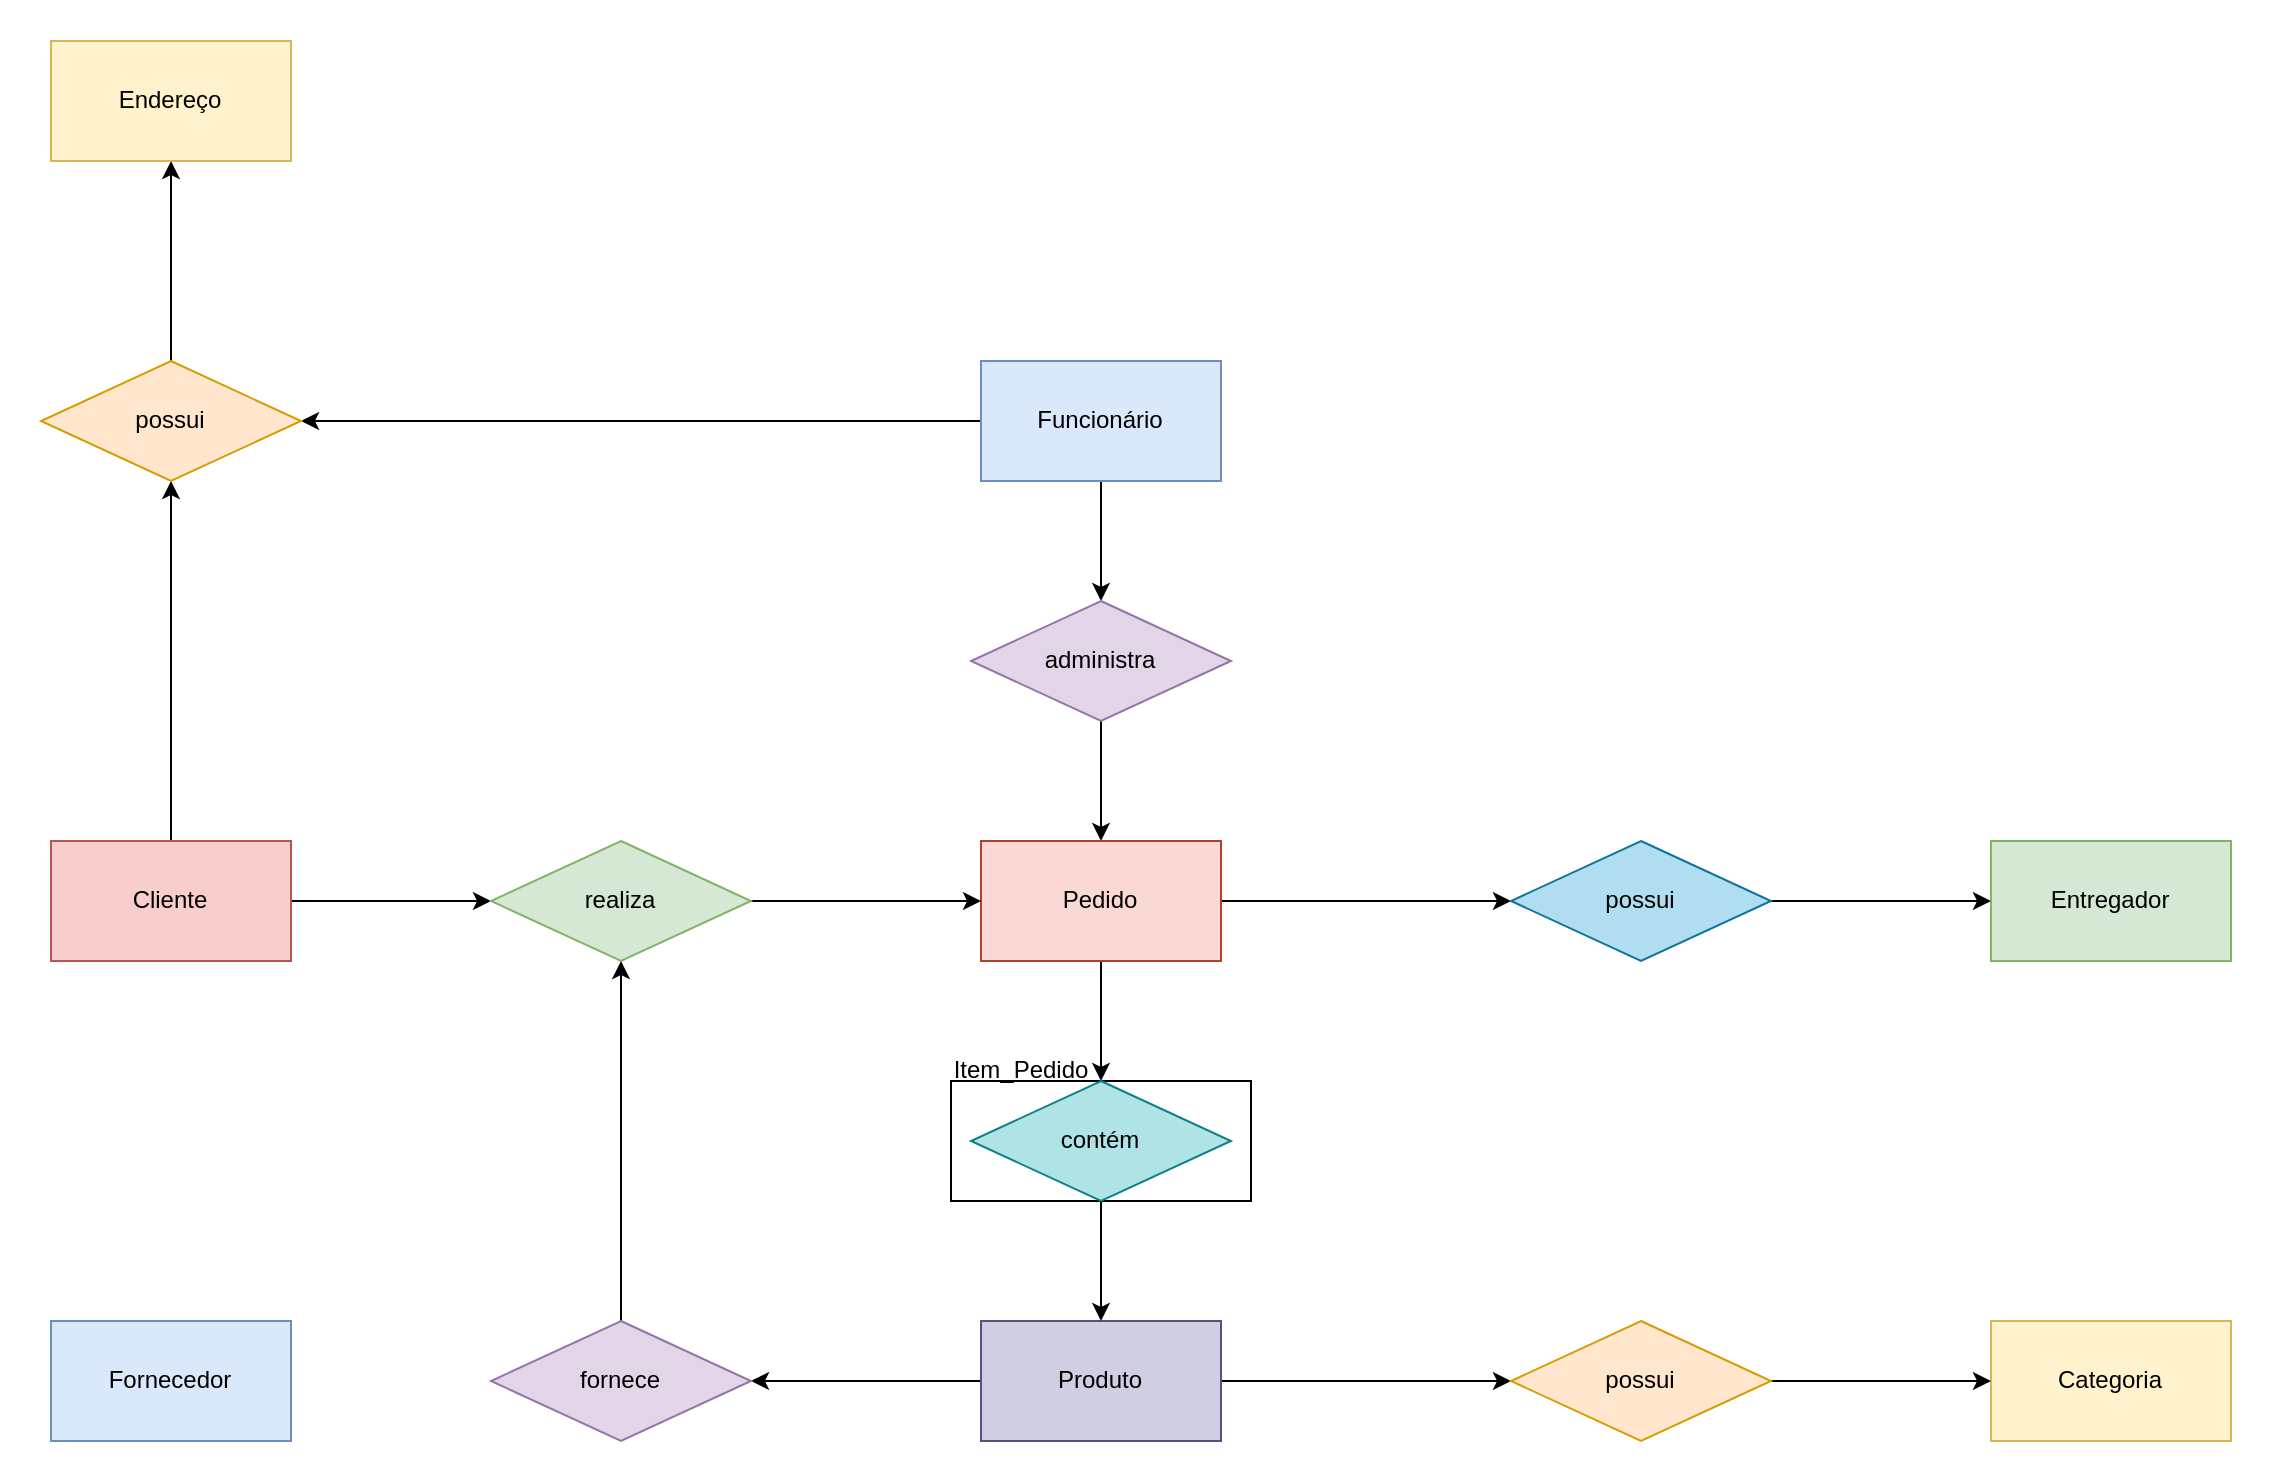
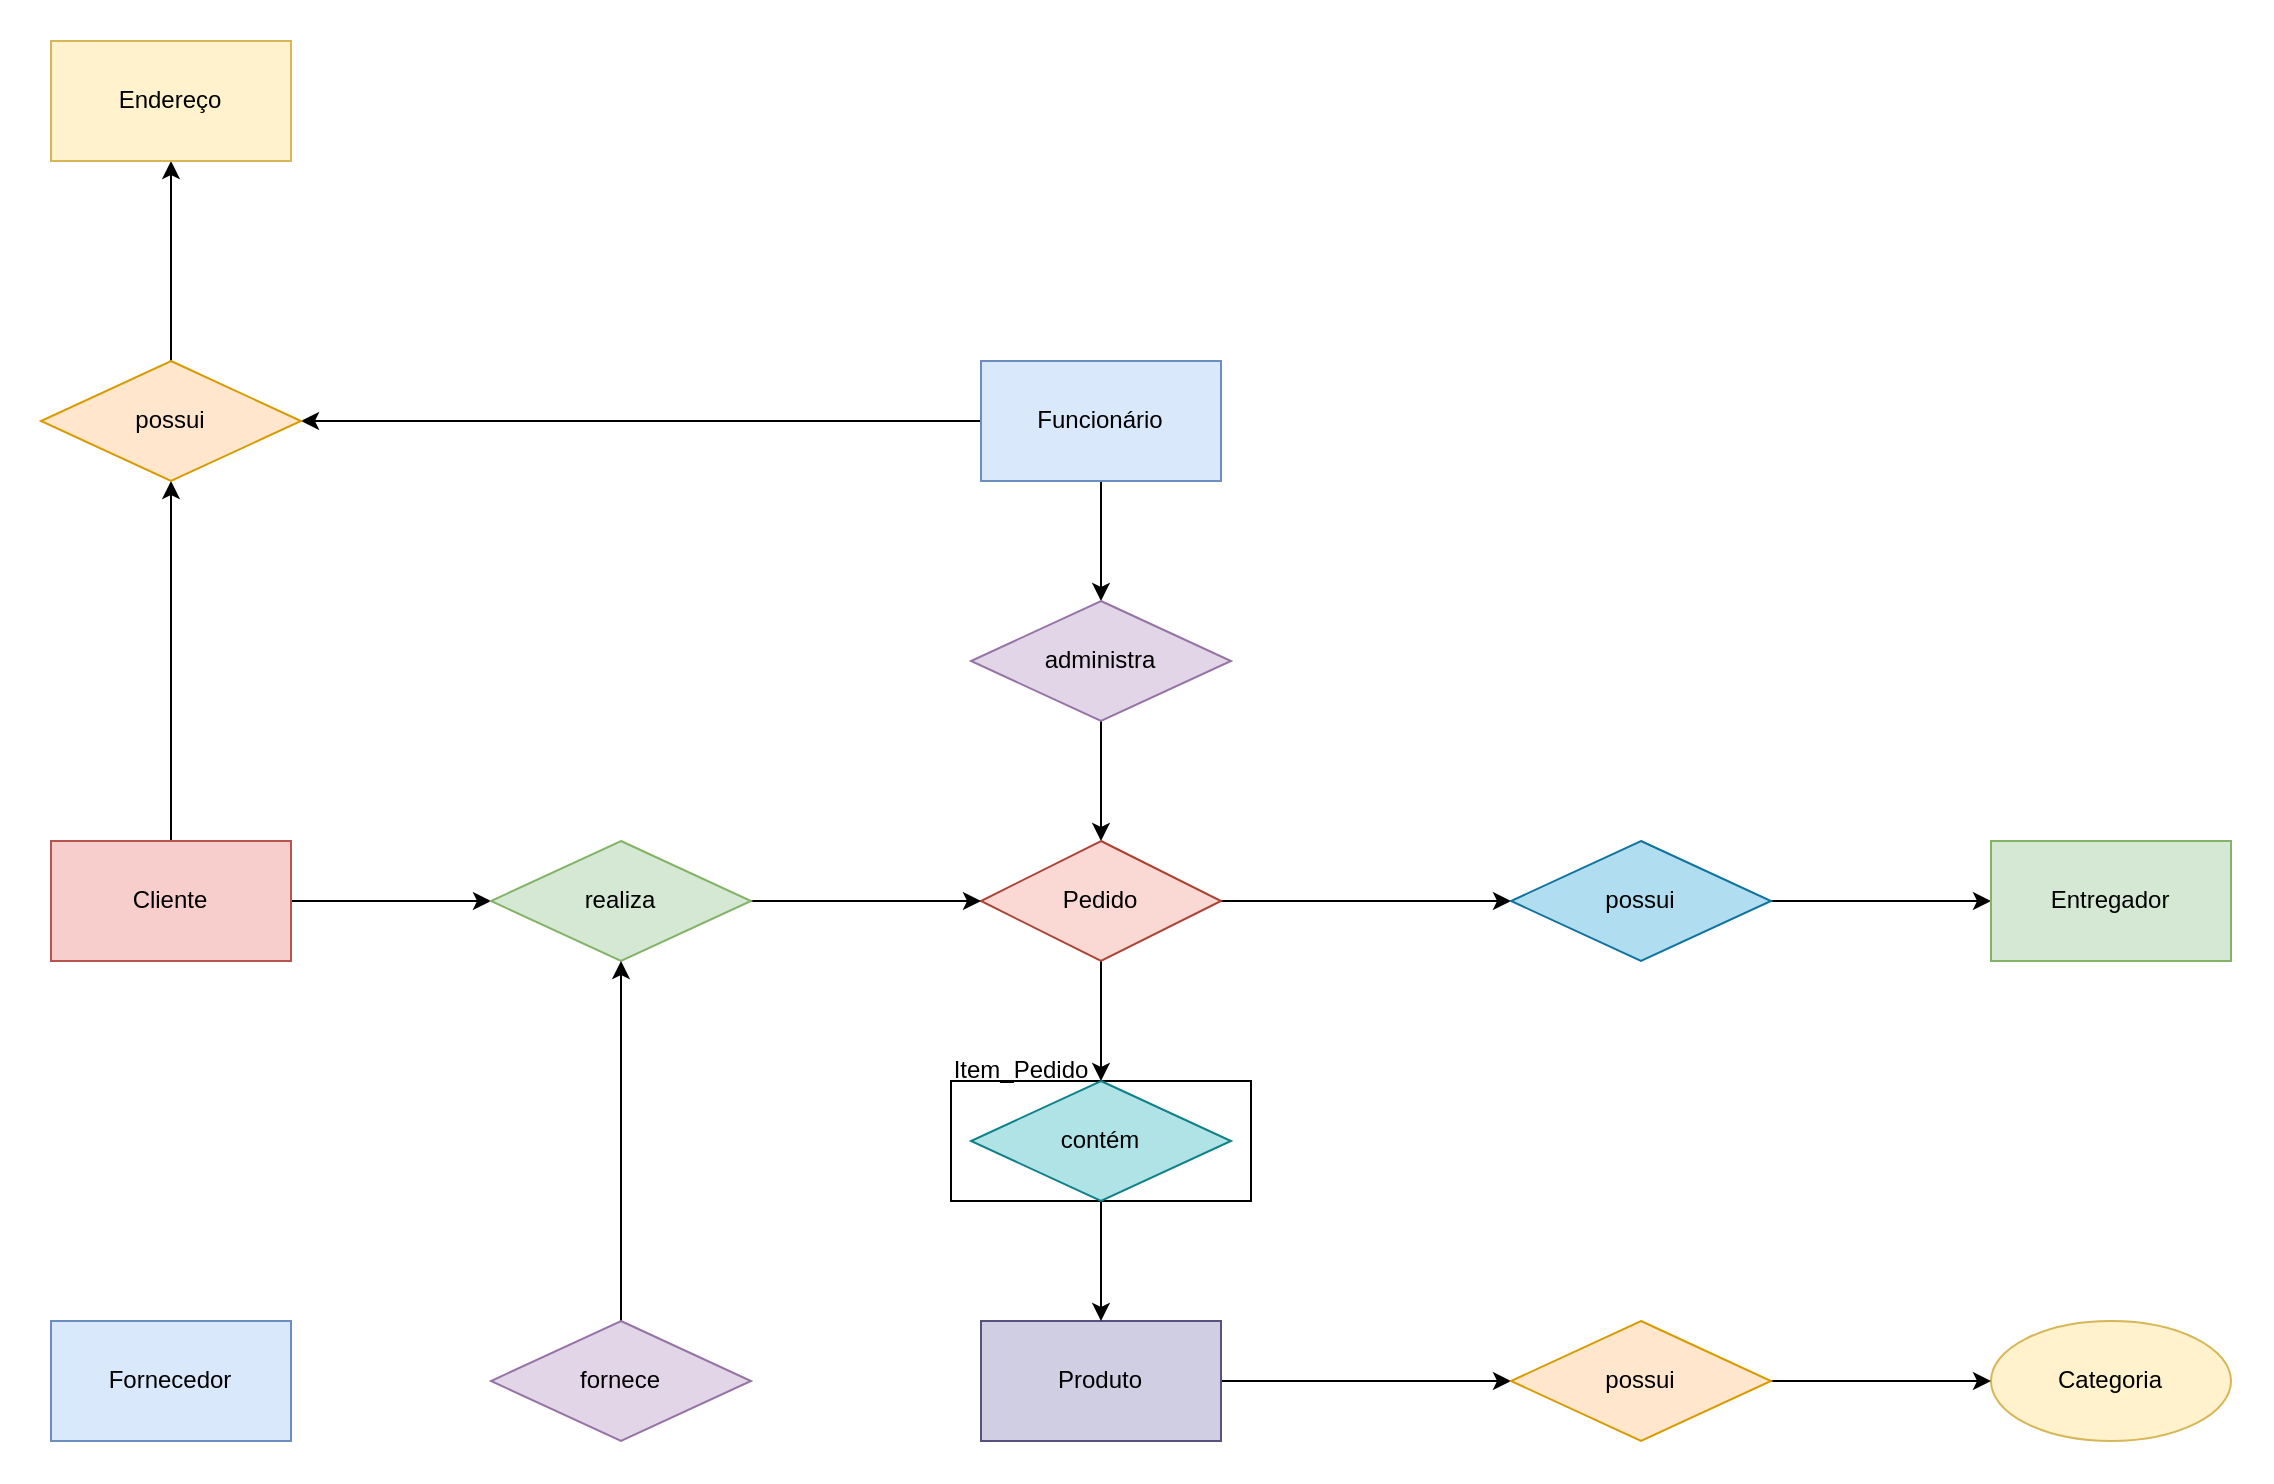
  <mxCell id="0" />
  <mxCell id="1" parent="0" />
  <mxCell id="2" value="" style="rounded=0;whiteSpace=wrap;html=1;" vertex="1" parent="1"><mxGeometry x="475" y="540" width="150" height="60" as="geometry" /></mxCell>
  <mxCell id="3" style="edgeStyle=orthogonalEdgeStyle;rounded=0;orthogonalLoop=1;jettySize=auto;html=1;" edge="1" parent="1" source="5" target="7"><mxGeometry relative="1" as="geometry" /></mxCell>
  <mxCell id="4" style="edgeStyle=orthogonalEdgeStyle;rounded=0;orthogonalLoop=1;jettySize=auto;html=1;entryX=1;entryY=0.5;entryDx=0;entryDy=0;" edge="1" parent="1" source="5" target="32"><mxGeometry relative="1" as="geometry" /></mxCell>
  <mxCell id="5" value="Funcionário" style="rounded=0;whiteSpace=wrap;html=1;fillColor=#dae8fc;strokeColor=#6c8ebf;" vertex="1" parent="1"><mxGeometry x="490" y="180" width="120" height="60" as="geometry" /></mxCell>
  <mxCell id="6" style="edgeStyle=orthogonalEdgeStyle;rounded=0;orthogonalLoop=1;jettySize=auto;html=1;entryX=0.5;entryY=0;entryDx=0;entryDy=0;" edge="1" parent="1" source="7" target="10"><mxGeometry relative="1" as="geometry" /></mxCell>
  <mxCell id="7" value="administra" style="rhombus;whiteSpace=wrap;html=1;fillColor=#e1d5e7;strokeColor=#9673a6;" vertex="1" parent="1"><mxGeometry x="485" y="300" width="130" height="60" as="geometry" /></mxCell>
  <mxCell id="8" style="edgeStyle=orthogonalEdgeStyle;rounded=0;orthogonalLoop=1;jettySize=auto;html=1;entryX=0.5;entryY=0;entryDx=0;entryDy=0;" edge="1" parent="1" source="10" target="18"><mxGeometry relative="1" as="geometry" /></mxCell>
  <mxCell id="9" style="edgeStyle=orthogonalEdgeStyle;rounded=0;orthogonalLoop=1;jettySize=auto;html=1;entryX=0;entryY=0.5;entryDx=0;entryDy=0;" edge="1" parent="1" source="10" target="12"><mxGeometry relative="1" as="geometry" /></mxCell>
- <mxCell id="10" value="Pedido" style="rounded=0;whiteSpace=wrap;html=1;fillColor=#fad9d5;strokeColor=#ae4132;" vertex="1" parent="1"><mxGeometry x="490" y="420" width="120" height="60" as="geometry" /></mxCell>
+ <mxCell id="10" value="Pedido" style="rhombus;whiteSpace=wrap;html=1;fillColor=#fad9d5;strokeColor=#ae4132;" vertex="1" parent="1"><mxGeometry x="490" y="420" width="120" height="60" as="geometry" /></mxCell>
  <mxCell id="11" value="" style="edgeStyle=orthogonalEdgeStyle;rounded=0;orthogonalLoop=1;jettySize=auto;html=1;" edge="1" parent="1" source="12" target="13"><mxGeometry relative="1" as="geometry" /></mxCell>
  <mxCell id="12" value="possui" style="rhombus;whiteSpace=wrap;html=1;fillColor=#b1ddf0;strokeColor=#10739e;" vertex="1" parent="1"><mxGeometry x="755" y="420" width="130" height="60" as="geometry" /></mxCell>
  <mxCell id="13" value="Entregador" style="rounded=0;whiteSpace=wrap;html=1;fillColor=#d5e8d4;strokeColor=#82b366;" vertex="1" parent="1"><mxGeometry x="995" y="420" width="120" height="60" as="geometry" /></mxCell>
  <mxCell id="14" style="edgeStyle=orthogonalEdgeStyle;rounded=0;orthogonalLoop=1;jettySize=auto;html=1;entryX=0;entryY=0.5;entryDx=0;entryDy=0;" edge="1" parent="1" source="16" target="29"><mxGeometry relative="1" as="geometry" /></mxCell>
- <mxCell id="15" value="" style="edgeStyle=orthogonalEdgeStyle;rounded=0;orthogonalLoop=1;jettySize=auto;html=1;" edge="1" parent="1" source="16" target="27"><mxGeometry relative="1" as="geometry" /></mxCell>
  <mxCell id="16" value="Produto" style="rounded=0;whiteSpace=wrap;html=1;fillColor=#d0cee2;strokeColor=#56517e;" vertex="1" parent="1"><mxGeometry x="490" y="660" width="120" height="60" as="geometry" /></mxCell>
  <mxCell id="17" style="edgeStyle=orthogonalEdgeStyle;rounded=0;orthogonalLoop=1;jettySize=auto;html=1;entryX=0.5;entryY=0;entryDx=0;entryDy=0;" edge="1" parent="1" source="18" target="16"><mxGeometry relative="1" as="geometry" /></mxCell>
  <mxCell id="18" value="contém" style="rhombus;whiteSpace=wrap;html=1;fillColor=#b0e3e6;strokeColor=#0e8088;" vertex="1" parent="1"><mxGeometry x="485" y="540" width="130" height="60" as="geometry" /></mxCell>
  <mxCell id="19" value="" style="edgeStyle=orthogonalEdgeStyle;rounded=0;orthogonalLoop=1;jettySize=auto;html=1;" edge="1" parent="1" source="21" target="23"><mxGeometry relative="1" as="geometry" /></mxCell>
  <mxCell id="20" style="edgeStyle=orthogonalEdgeStyle;rounded=0;orthogonalLoop=1;jettySize=auto;html=1;entryX=0.5;entryY=1;entryDx=0;entryDy=0;" edge="1" parent="1" source="21" target="32"><mxGeometry relative="1" as="geometry" /></mxCell>
  <mxCell id="21" value="Cliente" style="rounded=0;whiteSpace=wrap;html=1;fillColor=#f8cecc;strokeColor=#b85450;" vertex="1" parent="1"><mxGeometry x="25" y="420" width="120" height="60" as="geometry" /></mxCell>
  <mxCell id="22" value="" style="edgeStyle=orthogonalEdgeStyle;rounded=0;orthogonalLoop=1;jettySize=auto;html=1;" edge="1" parent="1" source="23" target="10"><mxGeometry relative="1" as="geometry" /></mxCell>
  <mxCell id="23" value="realiza" style="rhombus;whiteSpace=wrap;html=1;fillColor=#d5e8d4;strokeColor=#82b366;" vertex="1" parent="1"><mxGeometry x="245" y="420" width="130" height="60" as="geometry" /></mxCell>
- <mxCell id="24" value="Categoria" style="rounded=0;whiteSpace=wrap;html=1;fillColor=#fff2cc;strokeColor=#d6b656;" vertex="1" parent="1"><mxGeometry x="995" y="660" width="120" height="60" as="geometry" /></mxCell>
+ <mxCell id="24" value="Categoria" style="ellipse;whiteSpace=wrap;html=1;fillColor=#fff2cc;strokeColor=#d6b656;" vertex="1" parent="1"><mxGeometry x="995" y="660" width="120" height="60" as="geometry" /></mxCell>
  <mxCell id="25" value="Fornecedor" style="rounded=0;whiteSpace=wrap;html=1;fillColor=#dae8fc;strokeColor=#6c8ebf;" vertex="1" parent="1"><mxGeometry x="25" y="660" width="120" height="60" as="geometry" /></mxCell>
  <mxCell id="26" value="" style="edgeStyle=orthogonalEdgeStyle;rounded=0;orthogonalLoop=1;jettySize=auto;html=1;" edge="1" parent="1" source="27" target="23"><mxGeometry relative="1" as="geometry" /></mxCell>
  <mxCell id="27" value="fornece" style="rhombus;whiteSpace=wrap;html=1;fillColor=#e1d5e7;strokeColor=#9673a6;" vertex="1" parent="1"><mxGeometry x="245" y="660" width="130" height="60" as="geometry" /></mxCell>
  <mxCell id="28" value="" style="edgeStyle=orthogonalEdgeStyle;rounded=0;orthogonalLoop=1;jettySize=auto;html=1;" edge="1" parent="1" source="29" target="24"><mxGeometry relative="1" as="geometry" /></mxCell>
  <mxCell id="29" value="possui" style="rhombus;whiteSpace=wrap;html=1;fillColor=#ffe6cc;strokeColor=#d79b00;" vertex="1" parent="1"><mxGeometry x="755" y="660" width="130" height="60" as="geometry" /></mxCell>
  <mxCell id="30" value="Item_Pedido" style="text;html=1;align=center;verticalAlign=middle;resizable=0;points=[];autosize=1;strokeColor=none;fillColor=none;" vertex="1" parent="1"><mxGeometry x="465" y="520" width="90" height="30" as="geometry" /></mxCell>
  <mxCell id="31" style="edgeStyle=orthogonalEdgeStyle;rounded=0;orthogonalLoop=1;jettySize=auto;html=1;" edge="1" parent="1" source="32" target="33"><mxGeometry relative="1" as="geometry" /></mxCell>
  <mxCell id="32" value="possui" style="rhombus;whiteSpace=wrap;html=1;fillColor=#ffe6cc;strokeColor=#d79b00;" vertex="1" parent="1"><mxGeometry x="20" y="180" width="130" height="60" as="geometry" /></mxCell>
  <mxCell id="33" value="Endereço" style="rounded=0;whiteSpace=wrap;html=1;fillColor=#fff2cc;strokeColor=#d6b656;" vertex="1" parent="1"><mxGeometry x="25" y="20" width="120" height="60" as="geometry" /></mxCell>
